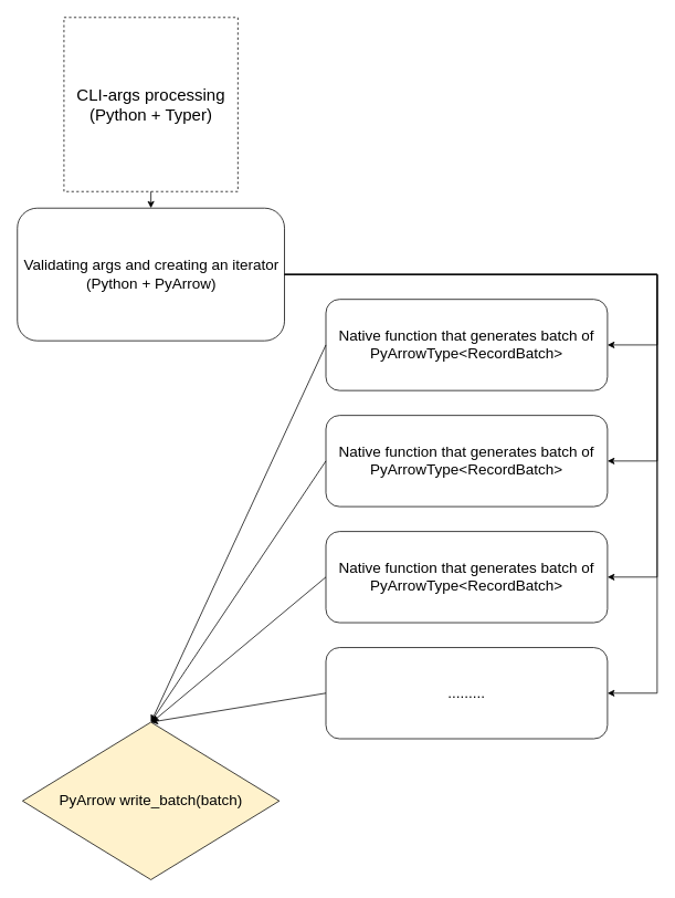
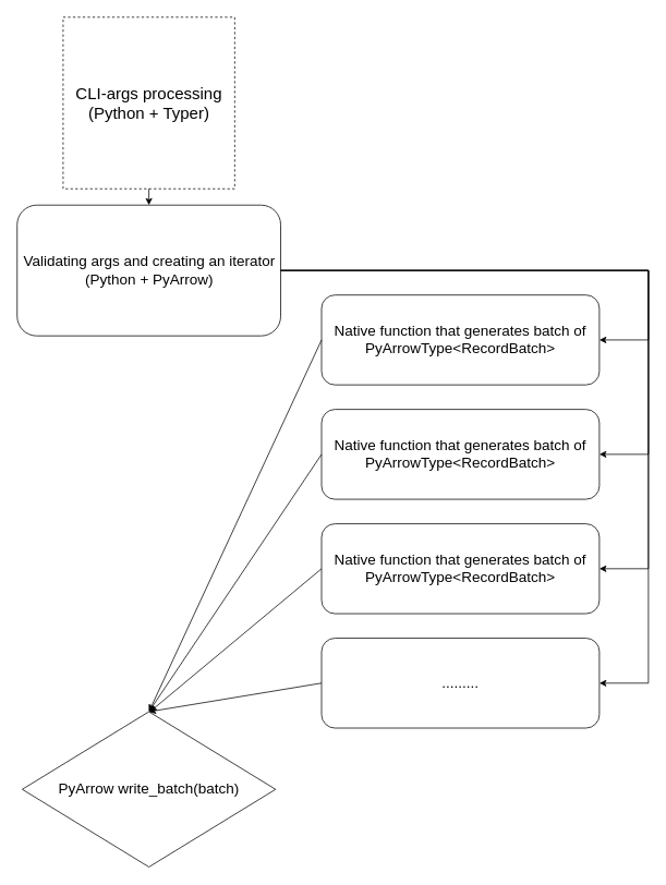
  <mxCell id="0" />
  <mxCell id="1" parent="0" />
  <mxCell id="2" value="&lt;font style=&quot;font-size: 20px;&quot;&gt;CLI-args processing&lt;br&gt;(Python + Typer)&lt;/font&gt;" style="whiteSpace=wrap;html=1;aspect=fixed;dashed=1;" vertex="1" parent="1"><mxGeometry x="76.75" y="20" width="210" height="210" as="geometry" /></mxCell>
  <mxCell id="3" value="&lt;font style=&quot;font-size: 18px;&quot;&gt;Validating args and creating an iterator&lt;/font&gt;&lt;div style=&quot;font-size: 18px;&quot;&gt;&lt;font style=&quot;font-size: 18px;&quot;&gt;(Python + PyArrow)&lt;/font&gt;&lt;/div&gt;" style="rounded=1;whiteSpace=wrap;html=1;" vertex="1" parent="1"><mxGeometry x="20.5" y="250" width="322.5" height="160" as="geometry" /></mxCell>
  <mxCell id="4" value="&lt;font style=&quot;font-size: 18px;&quot;&gt;Native function that generates batch of PyArrowType&amp;lt;RecordBatch&amp;gt;&lt;/font&gt;" style="rounded=1;whiteSpace=wrap;html=1;" vertex="1" parent="1"><mxGeometry x="393" y="360" width="340" height="110" as="geometry" /></mxCell>
  <mxCell id="5" value="&lt;font style=&quot;font-size: 18px;&quot;&gt;Native function that generates batch of PyArrowType&amp;lt;RecordBatch&amp;gt;&lt;/font&gt;" style="rounded=1;whiteSpace=wrap;html=1;" vertex="1" parent="1"><mxGeometry x="393" y="500" width="340" height="110" as="geometry" /></mxCell>
  <mxCell id="6" value="&lt;font style=&quot;font-size: 18px;&quot;&gt;Native function that generates batch of PyArrowType&amp;lt;RecordBatch&amp;gt;&lt;/font&gt;" style="rounded=1;whiteSpace=wrap;html=1;" vertex="1" parent="1"><mxGeometry x="393" y="640" width="340" height="110" as="geometry" /></mxCell>
  <mxCell id="7" value="&lt;font style=&quot;font-size: 18px;&quot;&gt;.........&lt;/font&gt;" style="rounded=1;whiteSpace=wrap;html=1;" vertex="1" parent="1"><mxGeometry x="393" y="780" width="340" height="110" as="geometry" /></mxCell>
- <mxCell id="8" value="&lt;font style=&quot;font-size: 18px;&quot;&gt;PyArrow write_batch(batch)&lt;/font&gt;" style="rhombus;whiteSpace=wrap;html=1;fillColor=#fff2cc;" vertex="1" parent="1"><mxGeometry x="26.75" y="870" width="310" height="190" as="geometry" /></mxCell>
+ <mxCell id="8" value="&lt;font style=&quot;font-size: 18px;&quot;&gt;PyArrow write_batch(batch)&lt;/font&gt;" style="rhombus;whiteSpace=wrap;html=1;" vertex="1" parent="1"><mxGeometry x="26.75" y="870" width="310" height="190" as="geometry" /></mxCell>
  <mxCell id="9" value="" style="endArrow=classic;html=1;rounded=0;entryX=1;entryY=0.5;entryDx=0;entryDy=0;" edge="1" parent="1" source="3" target="4"><mxGeometry width="50" height="50" relative="1" as="geometry"><mxPoint x="393" y="460" as="sourcePoint" /><mxPoint x="443" y="410" as="targetPoint" /><Array as="points"><mxPoint x="793" y="330" /><mxPoint x="793" y="415" /></Array></mxGeometry></mxCell>
  <mxCell id="10" value="" style="endArrow=classic;html=1;rounded=0;exitX=1;exitY=0.5;exitDx=0;exitDy=0;entryX=1;entryY=0.5;entryDx=0;entryDy=0;" edge="1" parent="1" source="3" target="5"><mxGeometry width="50" height="50" relative="1" as="geometry"><mxPoint x="393" y="700" as="sourcePoint" /><mxPoint x="443" y="650" as="targetPoint" /><Array as="points"><mxPoint x="793" y="330" /><mxPoint x="793" y="555" /></Array></mxGeometry></mxCell>
  <mxCell id="11" value="" style="endArrow=classic;html=1;rounded=0;exitX=1;exitY=0.5;exitDx=0;exitDy=0;entryX=1;entryY=0.5;entryDx=0;entryDy=0;" edge="1" parent="1" source="3" target="6"><mxGeometry width="50" height="50" relative="1" as="geometry"><mxPoint x="393" y="700" as="sourcePoint" /><mxPoint x="443" y="650" as="targetPoint" /><Array as="points"><mxPoint x="793" y="330" /><mxPoint x="793" y="695" /></Array></mxGeometry></mxCell>
  <mxCell id="12" value="" style="endArrow=classic;html=1;rounded=0;exitX=1;exitY=0.5;exitDx=0;exitDy=0;entryX=1;entryY=0.5;entryDx=0;entryDy=0;" edge="1" parent="1" source="3" target="7"><mxGeometry width="50" height="50" relative="1" as="geometry"><mxPoint x="393" y="700" as="sourcePoint" /><mxPoint x="443" y="650" as="targetPoint" /><Array as="points"><mxPoint x="793" y="330" /><mxPoint x="793" y="835" /></Array></mxGeometry></mxCell>
  <mxCell id="13" value="" style="endArrow=classic;html=1;rounded=0;exitX=0;exitY=0.5;exitDx=0;exitDy=0;entryX=0.5;entryY=0;entryDx=0;entryDy=0;" edge="1" parent="1" source="4" target="8"><mxGeometry width="50" height="50" relative="1" as="geometry"><mxPoint x="393" y="820" as="sourcePoint" /><mxPoint x="443" y="770" as="targetPoint" /></mxGeometry></mxCell>
  <mxCell id="14" value="" style="endArrow=classic;html=1;rounded=0;exitX=0;exitY=0.5;exitDx=0;exitDy=0;entryX=0.5;entryY=0;entryDx=0;entryDy=0;" edge="1" parent="1" source="5" target="8"><mxGeometry width="50" height="50" relative="1" as="geometry"><mxPoint x="203" y="620" as="sourcePoint" /><mxPoint x="253" y="570" as="targetPoint" /></mxGeometry></mxCell>
  <mxCell id="15" value="" style="endArrow=classic;html=1;rounded=0;exitX=0;exitY=0.5;exitDx=0;exitDy=0;" edge="1" parent="1" source="6"><mxGeometry width="50" height="50" relative="1" as="geometry"><mxPoint x="93" y="670" as="sourcePoint" /><mxPoint x="183" y="870" as="targetPoint" /></mxGeometry></mxCell>
  <mxCell id="16" value="" style="endArrow=classic;html=1;rounded=0;exitX=0;exitY=0.5;exitDx=0;exitDy=0;entryX=0.5;entryY=0;entryDx=0;entryDy=0;" edge="1" parent="1" source="7" target="8"><mxGeometry width="50" height="50" relative="1" as="geometry"><mxPoint x="143" y="680" as="sourcePoint" /><mxPoint x="193" y="630" as="targetPoint" /></mxGeometry></mxCell>
  <mxCell id="17" value="" style="endArrow=classic;html=1;rounded=0;exitX=0.5;exitY=1;exitDx=0;exitDy=0;entryX=0.5;entryY=0;entryDx=0;entryDy=0;" edge="1" parent="1" source="2" target="3"><mxGeometry width="50" height="50" relative="1" as="geometry"><mxPoint x="393" y="340" as="sourcePoint" /><mxPoint x="443" y="290" as="targetPoint" /></mxGeometry></mxCell>
